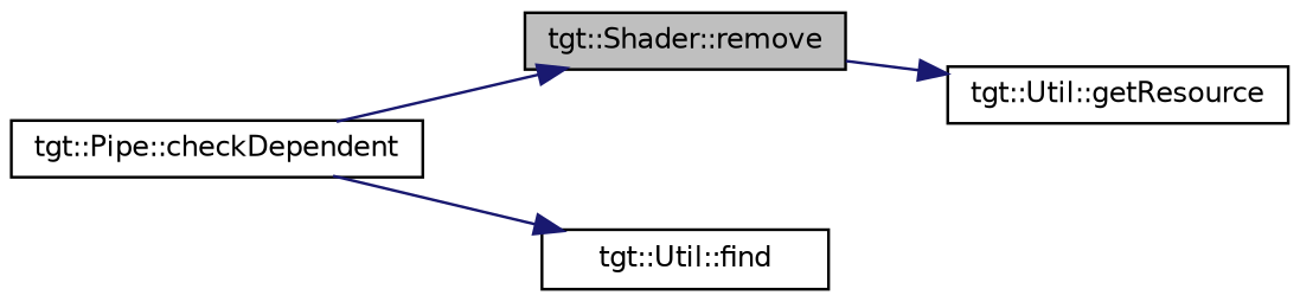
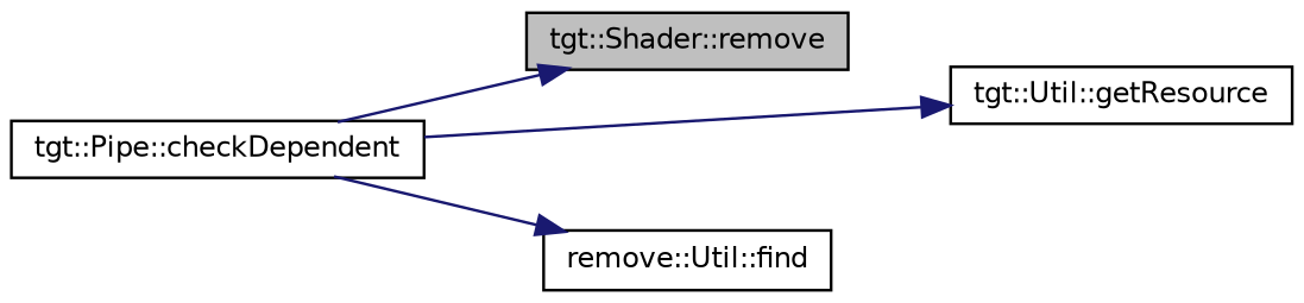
  digraph {
    rankdir=LR
    node [color=black fillcolor=white fontname=Helvetica fontsize=10 shape=record style=filled]
    edge [color=midnightblue fontname=Helvetica fontsize=10 labelfontname=Helvetica labelfontsize=10 style=solid]
    n1 [fillcolor=grey75 fontcolor=black height=0.2 label="tgt::Shader::remove" width=0.4]
    n2 [height=0.2 label="tgt::Util::getResource" width=0.4]
    n3 [height=0.2 label="tgt::Pipe::checkDependent" width=0.4]
-   n4 [height=0.2 label="tgt::Util::find" width=0.4]
-   n1 -> n2
+   n4 [height=0.2 label="remove::Util::find" width=0.4]
+   n3 -> n2
    n3 -> n1
    n3 -> n4
  }
